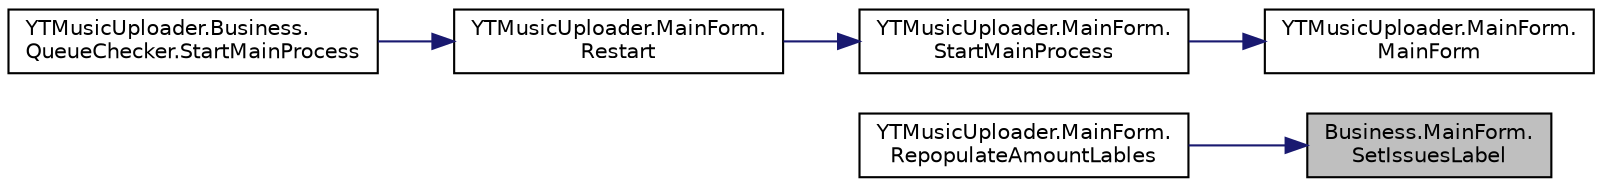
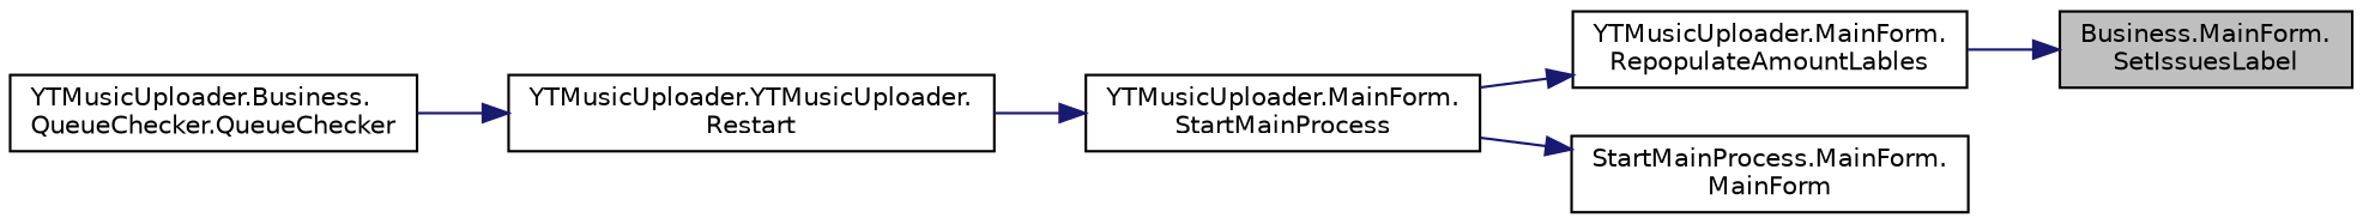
  digraph {
    rankdir=RL
    node [color=black fillcolor=white fontname=Helvetica fontsize=10 shape=record style=filled]
    edge [color=midnightblue dir=back fontname=Helvetica fontsize=10 labelfontname=Helvetica labelfontsize=10 style=solid]
    n1 [fillcolor=grey75 fontcolor=black height=0.2 label="Business.MainForm.\lSetIssuesLabel" width=0.4]
    n2 [height=0.2 label="YTMusicUploader.MainForm.\lRepopulateAmountLables" width=0.4]
    n3 [height=0.2 label="YTMusicUploader.MainForm.\lStartMainProcess" width=0.4]
-   n4 [height=0.2 label="YTMusicUploader.MainForm.\lRestart" width=0.4]
-   n5 [height=0.2 label="YTMusicUploader.MainForm.\lMainForm" width=0.4]
-   n6 [height=0.2 label="YTMusicUploader.Business.\lQueueChecker.StartMainProcess" width=0.4]
+   n4 [height=0.2 label="YTMusicUploader.YTMusicUploader.\lRestart" width=0.4]
+   n5 [height=0.2 label="StartMainProcess.MainForm.\lMainForm" width=0.4]
+   n6 [height=0.2 label="YTMusicUploader.Business.\lQueueChecker.QueueChecker" width=0.4]
    n1 -> n2
+   n2 -> n3
    n3 -> n4
    n4 -> n6
    n5 -> n3
  }
